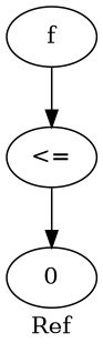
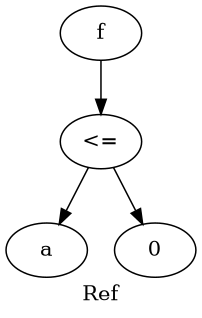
  digraph {
    label=Ref
    n1 [label=f]
    n2 [label="<="]
+   n3 [label=a]
    n4 [label=0]
    n1 -> n2
+   n2 -> n3
    n2 -> n4
  }
